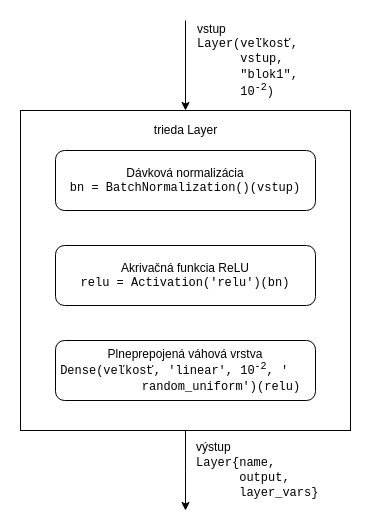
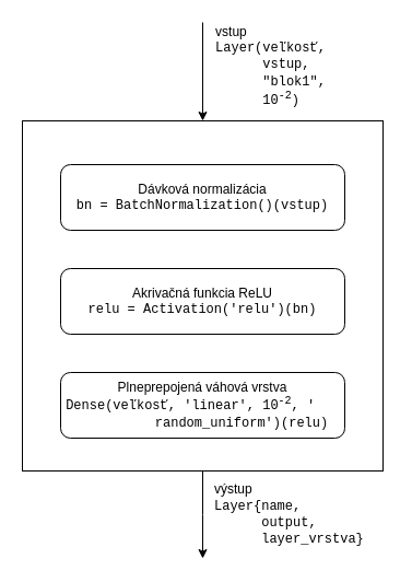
  <mxCell id="0" />
  <mxCell id="1" parent="0" />
  <mxCell id="2" style="edgeStyle=orthogonalEdgeStyle;rounded=0;orthogonalLoop=1;jettySize=auto;html=1;exitX=0.5;exitY=1;exitDx=0;exitDy=0;" edge="1" parent="1" source="3"><mxGeometry relative="1" as="geometry"><mxPoint x="185" y="510" as="targetPoint" /></mxGeometry></mxCell>
  <mxCell id="3" value="" style="rounded=0;whiteSpace=wrap;html=1;" vertex="1" parent="1"><mxGeometry x="20" y="110" width="330" height="320" as="geometry" /></mxCell>
  <mxCell id="4" value="Dávková normalizácia&lt;br&gt;&lt;font face=&quot;Courier New&quot;&gt;bn = BatchNormalization()(vstup)&lt;/font&gt;&lt;br&gt;" style="rounded=1;whiteSpace=wrap;html=1;" vertex="1" parent="1"><mxGeometry x="55" y="150" width="260" height="60" as="geometry" /></mxCell>
  <mxCell id="5" value="Akrivačná funkcia ReLU&lt;br&gt;&lt;font face=&quot;Courier New&quot;&gt;relu = Activation('relu')(bn)&lt;/font&gt;&lt;br&gt;" style="rounded=1;whiteSpace=wrap;html=1;" vertex="1" parent="1"><mxGeometry x="55" y="245" width="260" height="60" as="geometry" /></mxCell>
  <mxCell id="6" value="Plneprepojená váhová vrstva&lt;br&gt;&lt;font face=&quot;Courier New&quot;&gt;Dense(veľkosť, 'linear', 10&lt;sup&gt;-2&lt;/sup&gt;, '&amp;nbsp; &amp;nbsp; &amp;nbsp; &amp;nbsp; &amp;nbsp; &amp;nbsp; &amp;nbsp; random_uniform')(relu)&lt;/font&gt;&lt;br&gt;" style="rounded=1;whiteSpace=wrap;html=1;" vertex="1" parent="1"><mxGeometry x="55" y="340" width="260" height="60" as="geometry" /></mxCell>
  <mxCell id="7" value="" style="endArrow=classic;html=1;entryX=0.5;entryY=0;entryDx=0;entryDy=0;" edge="1" parent="1" target="3"><mxGeometry width="50" height="50" relative="1" as="geometry"><mxPoint x="185" y="20" as="sourcePoint" /><mxPoint x="200" y="30" as="targetPoint" /></mxGeometry></mxCell>
  <mxCell id="8" value="&lt;div style=&quot;text-align: left&quot;&gt;&lt;span&gt;vstup&lt;/span&gt;&lt;/div&gt;&lt;div style=&quot;text-align: left&quot;&gt;&lt;span&gt;&lt;font face=&quot;Courier New&quot;&gt;Layer(veľkosť,&lt;/font&gt;&lt;/span&gt;&lt;/div&gt;&lt;div style=&quot;text-align: left&quot;&gt;&lt;span style=&quot;font-family: &amp;#34;courier new&amp;#34;&quot;&gt;&amp;nbsp; &amp;nbsp; &amp;nbsp; vstup,&lt;/span&gt;&lt;/div&gt;&lt;div style=&quot;text-align: left&quot;&gt;&lt;span&gt;&lt;font face=&quot;Courier New&quot;&gt;&amp;nbsp; &amp;nbsp; &amp;nbsp; &quot;blok1&quot;,&lt;/font&gt;&lt;/span&gt;&lt;/div&gt;&lt;div style=&quot;text-align: left&quot;&gt;&lt;font face=&quot;Courier New&quot;&gt;&lt;span&gt;&amp;nbsp; &amp;nbsp; &amp;nbsp; 10&lt;/span&gt;&lt;sup&gt;-2&lt;/sup&gt;&lt;span&gt;)&lt;/span&gt;&lt;/font&gt;&lt;/div&gt;" style="text;html=1;strokeColor=none;fillColor=none;align=center;verticalAlign=middle;whiteSpace=wrap;rounded=0;" vertex="1" parent="1"><mxGeometry x="195" y="30" width="105" height="60" as="geometry" /></mxCell>
- <mxCell id="9" value="&lt;div style=&quot;text-align: left&quot;&gt;&lt;span&gt;výstup&lt;/span&gt;&lt;/div&gt;&lt;div style=&quot;text-align: left&quot;&gt;&lt;font face=&quot;Courier New&quot;&gt;Layer{name,&lt;/font&gt;&lt;/div&gt;&lt;div style=&quot;text-align: left&quot;&gt;&lt;font face=&quot;Courier New&quot;&gt;&amp;nbsp; &amp;nbsp; &amp;nbsp; output,&lt;/font&gt;&lt;span style=&quot;font-family: &amp;#34;courier new&amp;#34;&quot;&gt;&amp;nbsp; &amp;nbsp; &amp;nbsp; &amp;nbsp; &amp;nbsp; &amp;nbsp; &amp;nbsp; layer_vars}&lt;/span&gt;&lt;/div&gt;" style="text;html=1;strokeColor=none;fillColor=none;align=center;verticalAlign=middle;whiteSpace=wrap;rounded=0;" vertex="1" parent="1"><mxGeometry x="195" y="435" width="160" height="70" as="geometry" /></mxCell>
- <mxCell id="10" value="trieda Layer" style="text;html=1;strokeColor=none;fillColor=none;align=center;verticalAlign=middle;whiteSpace=wrap;rounded=0;" vertex="1" parent="1"><mxGeometry x="142.5" y="120" width="85" height="20" as="geometry" /></mxCell>
+ <mxCell id="9" value="&lt;div style=&quot;text-align: left&quot;&gt;&lt;span&gt;výstup&lt;/span&gt;&lt;/div&gt;&lt;div style=&quot;text-align: left&quot;&gt;&lt;font face=&quot;Courier New&quot;&gt;Layer{name,&lt;/font&gt;&lt;/div&gt;&lt;div style=&quot;text-align: left&quot;&gt;&lt;font face=&quot;Courier New&quot;&gt;&amp;nbsp; &amp;nbsp; &amp;nbsp; output,&lt;/font&gt;&lt;span style=&quot;font-family: &amp;#34;courier new&amp;#34;&quot;&gt;&amp;nbsp; &amp;nbsp; &amp;nbsp; &amp;nbsp; &amp;nbsp; &amp;nbsp; &amp;nbsp; layer_vrstva}&lt;/span&gt;&lt;/div&gt;" style="text;html=1;strokeColor=none;fillColor=none;align=center;verticalAlign=middle;whiteSpace=wrap;rounded=0;" vertex="1" parent="1"><mxGeometry x="195" y="435" width="160" height="70" as="geometry" /></mxCell>
